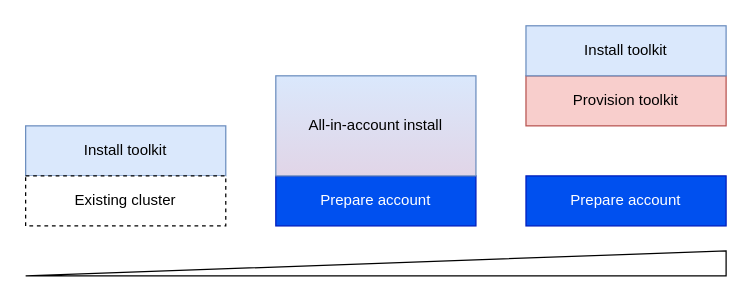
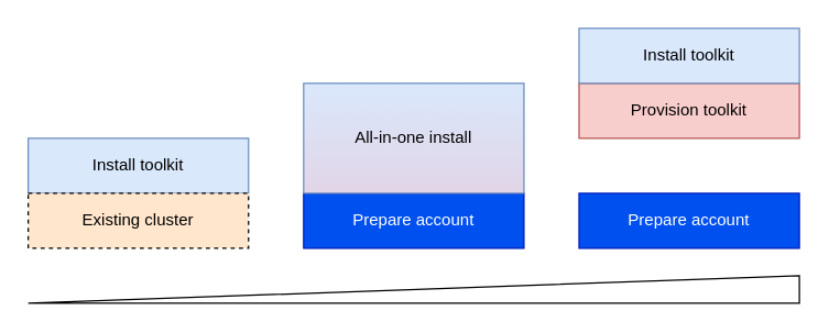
  <mxCell id="0" />
  <mxCell id="1" parent="0" />
  <mxCell id="2" value="Prepare account" style="rounded=0;whiteSpace=wrap;html=1;fillColor=#0050ef;strokeColor=#001DBC;fontColor=#ffffff;" vertex="1" parent="1"><mxGeometry x="220" y="140" width="160" height="40" as="geometry" /></mxCell>
- <mxCell id="3" value="All-in-account install" style="rounded=0;whiteSpace=wrap;html=1;fillColor=#dae8fc;strokeColor=#6c8ebf;gradientColor=#E1D5E7;" vertex="1" parent="1"><mxGeometry x="220" y="60" width="160" height="80" as="geometry" /></mxCell>
+ <mxCell id="3" value="All-in-one install" style="rounded=0;whiteSpace=wrap;html=1;fillColor=#dae8fc;strokeColor=#6c8ebf;gradientColor=#E1D5E7;" vertex="1" parent="1"><mxGeometry x="220" y="60" width="160" height="80" as="geometry" /></mxCell>
  <mxCell id="4" value="Provision toolkit" style="rounded=0;whiteSpace=wrap;html=1;fillColor=#f8cecc;strokeColor=#b85450;" vertex="1" parent="1"><mxGeometry x="420" y="60" width="160" height="40" as="geometry" /></mxCell>
  <mxCell id="5" value="Install toolkit" style="rounded=0;whiteSpace=wrap;html=1;fillColor=#dae8fc;strokeColor=#6c8ebf;" vertex="1" parent="1"><mxGeometry x="20" y="100" width="160" height="40" as="geometry" /></mxCell>
- <mxCell id="6" value="Existing cluster" style="rounded=0;whiteSpace=wrap;html=1;dashed=1;" vertex="1" parent="1"><mxGeometry x="20" y="140" width="160" height="40" as="geometry" /></mxCell>
+ <mxCell id="6" value="Existing cluster" style="rounded=0;whiteSpace=wrap;html=1;dashed=1;fillColor=#ffe6cc;" vertex="1" parent="1"><mxGeometry x="20" y="140" width="160" height="40" as="geometry" /></mxCell>
  <mxCell id="7" value="" style="verticalLabelPosition=bottom;verticalAlign=top;html=1;shape=mxgraph.basic.orthogonal_triangle;flipH=1;" vertex="1" parent="1"><mxGeometry x="20" y="200" width="560" height="20" as="geometry" /></mxCell>
  <mxCell id="8" value="Prepare account" style="rounded=0;whiteSpace=wrap;html=1;fillColor=#0050ef;strokeColor=#001DBC;fontColor=#ffffff;" vertex="1" parent="1"><mxGeometry x="420" y="140" width="160" height="40" as="geometry" /></mxCell>
  <mxCell id="9" value="Install toolkit" style="rounded=0;whiteSpace=wrap;html=1;fillColor=#dae8fc;strokeColor=#6c8ebf;" vertex="1" parent="1"><mxGeometry x="420" y="20" width="160" height="40" as="geometry" /></mxCell>
